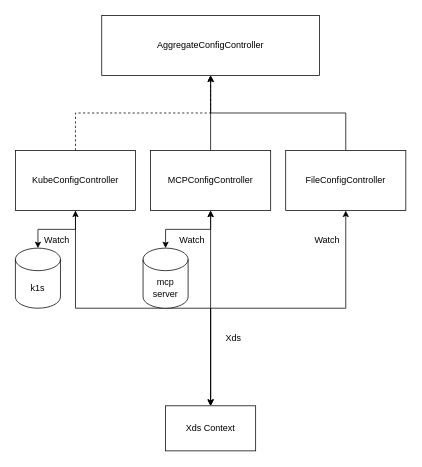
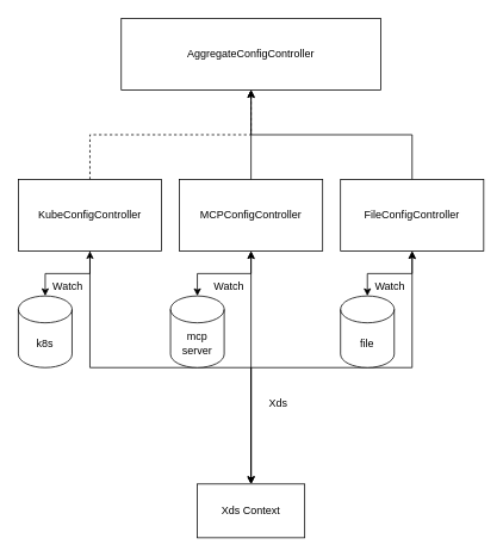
  <mxCell id="0" />
  <mxCell id="1" parent="0" />
  <mxCell id="2" value="AggregateConfigController" style="rounded=0;whiteSpace=wrap;html=1;" vertex="1" parent="1"><mxGeometry x="135" y="20" width="290" height="80" as="geometry" /></mxCell>
  <mxCell id="3" style="edgeStyle=orthogonalEdgeStyle;rounded=0;orthogonalLoop=1;jettySize=auto;html=1;exitX=0.5;exitY=0;exitDx=0;exitDy=0;dashed=1;" edge="1" parent="1" source="6" target="2"><mxGeometry relative="1" as="geometry" /></mxCell>
  <mxCell id="4" style="edgeStyle=orthogonalEdgeStyle;rounded=0;orthogonalLoop=1;jettySize=auto;html=1;startArrow=classic;startFill=1;" edge="1" parent="1" source="6" target="16"><mxGeometry relative="1" as="geometry" /></mxCell>
  <mxCell id="5" style="edgeStyle=orthogonalEdgeStyle;rounded=0;orthogonalLoop=1;jettySize=auto;html=1;exitX=0.5;exitY=1;exitDx=0;exitDy=0;" edge="1" parent="1" source="6" target="15"><mxGeometry relative="1" as="geometry" /></mxCell>
  <mxCell id="6" value="KubeConfigController" style="rounded=0;whiteSpace=wrap;html=1;" vertex="1" parent="1"><mxGeometry x="20" y="200" width="160" height="80" as="geometry" /></mxCell>
  <mxCell id="7" style="edgeStyle=orthogonalEdgeStyle;rounded=0;orthogonalLoop=1;jettySize=auto;html=1;exitX=0.5;exitY=0;exitDx=0;exitDy=0;entryX=0.5;entryY=1;entryDx=0;entryDy=0;" edge="1" parent="1" source="10" target="2"><mxGeometry relative="1" as="geometry" /></mxCell>
  <mxCell id="8" style="edgeStyle=orthogonalEdgeStyle;rounded=0;orthogonalLoop=1;jettySize=auto;html=1;exitX=0.5;exitY=1;exitDx=0;exitDy=0;startArrow=classic;startFill=1;" edge="1" parent="1" source="10" target="18"><mxGeometry relative="1" as="geometry" /></mxCell>
  <mxCell id="9" style="edgeStyle=orthogonalEdgeStyle;rounded=0;orthogonalLoop=1;jettySize=auto;html=1;exitX=0.5;exitY=1;exitDx=0;exitDy=0;entryX=0.5;entryY=0;entryDx=0;entryDy=0;startArrow=classic;startFill=1;" edge="1" parent="1" source="10" target="15"><mxGeometry relative="1" as="geometry" /></mxCell>
  <mxCell id="10" value="MCPConfigController" style="rounded=0;whiteSpace=wrap;html=1;" vertex="1" parent="1"><mxGeometry x="200" y="200" width="160" height="80" as="geometry" /></mxCell>
  <mxCell id="11" style="edgeStyle=orthogonalEdgeStyle;rounded=0;orthogonalLoop=1;jettySize=auto;html=1;exitX=0.5;exitY=0;exitDx=0;exitDy=0;entryX=0.5;entryY=1;entryDx=0;entryDy=0;" edge="1" parent="1" source="14" target="2"><mxGeometry relative="1" as="geometry" /></mxCell>
+ <mxCell id="12" style="edgeStyle=orthogonalEdgeStyle;rounded=0;orthogonalLoop=1;jettySize=auto;html=1;exitX=0.5;exitY=1;exitDx=0;exitDy=0;startArrow=classic;startFill=1;" edge="1" parent="1" source="14" target="19"><mxGeometry relative="1" as="geometry" /></mxCell>
  <mxCell id="13" style="edgeStyle=orthogonalEdgeStyle;rounded=0;orthogonalLoop=1;jettySize=auto;html=1;exitX=0.5;exitY=1;exitDx=0;exitDy=0;startArrow=classic;startFill=1;" edge="1" parent="1" source="14" target="15"><mxGeometry relative="1" as="geometry" /></mxCell>
  <mxCell id="14" value="FileConfigController" style="rounded=0;whiteSpace=wrap;html=1;" vertex="1" parent="1"><mxGeometry x="380" y="200" width="160" height="80" as="geometry" /></mxCell>
  <mxCell id="15" value="Xds Context" style="rounded=0;whiteSpace=wrap;html=1;" vertex="1" parent="1"><mxGeometry x="220" y="540" width="120" height="60" as="geometry" /></mxCell>
- <mxCell id="16" value="k1s" style="shape=cylinder3;whiteSpace=wrap;html=1;boundedLbl=1;backgroundOutline=1;size=15;" vertex="1" parent="1"><mxGeometry x="20" y="330" width="60" height="80" as="geometry" /></mxCell>
+ <mxCell id="16" value="k8s" style="shape=cylinder3;whiteSpace=wrap;html=1;boundedLbl=1;backgroundOutline=1;size=15;" vertex="1" parent="1"><mxGeometry x="20" y="330" width="60" height="80" as="geometry" /></mxCell>
  <mxCell id="17" value="Watch" style="text;html=1;align=center;verticalAlign=middle;resizable=0;points=[];autosize=1;strokeColor=none;" vertex="1" parent="1"><mxGeometry x="50" y="310" width="50" height="20" as="geometry" /></mxCell>
  <mxCell id="18" value="mcp server" style="shape=cylinder3;whiteSpace=wrap;html=1;boundedLbl=1;backgroundOutline=1;size=15;" vertex="1" parent="1"><mxGeometry x="190" y="330" width="60" height="80" as="geometry" /></mxCell>
+ <mxCell id="19" value="file" style="shape=cylinder3;whiteSpace=wrap;html=1;boundedLbl=1;backgroundOutline=1;size=15;" vertex="1" parent="1"><mxGeometry x="380" y="330" width="60" height="80" as="geometry" /></mxCell>
  <mxCell id="20" value="Watch" style="text;html=1;align=center;verticalAlign=middle;resizable=0;points=[];autosize=1;strokeColor=none;" vertex="1" parent="1"><mxGeometry x="230" y="310" width="50" height="20" as="geometry" /></mxCell>
  <mxCell id="21" value="Watch" style="text;html=1;align=center;verticalAlign=middle;resizable=0;points=[];autosize=1;strokeColor=none;" vertex="1" parent="1"><mxGeometry x="410" y="310" width="50" height="20" as="geometry" /></mxCell>
  <mxCell id="22" value="Xds" style="text;html=1;align=center;verticalAlign=middle;resizable=0;points=[];autosize=1;strokeColor=none;" vertex="1" parent="1"><mxGeometry x="280" y="440" width="60" height="20" as="geometry" /></mxCell>
